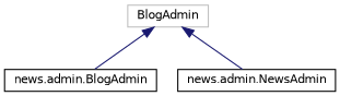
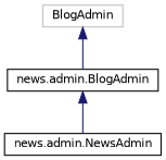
  digraph {
    rankdir=TB
    node [color=black fillcolor=white fontname=Helvetica fontsize=10 shape=record style=filled]
    edge [color=midnightblue dir=back fontname=Helvetica fontsize=10 labelfontname=Helvetica labelfontsize=10 style=solid]
    n1 [color=grey75 height=0.2 label=BlogAdmin width=0.4]
    n2 [height=0.2 label="news.admin.BlogAdmin" width=0.4]
    n3 [height=0.2 label="news.admin.NewsAdmin" width=0.4]
    n1 -> n2
-   n1 -> n3
+   n2 -> n3
  }
